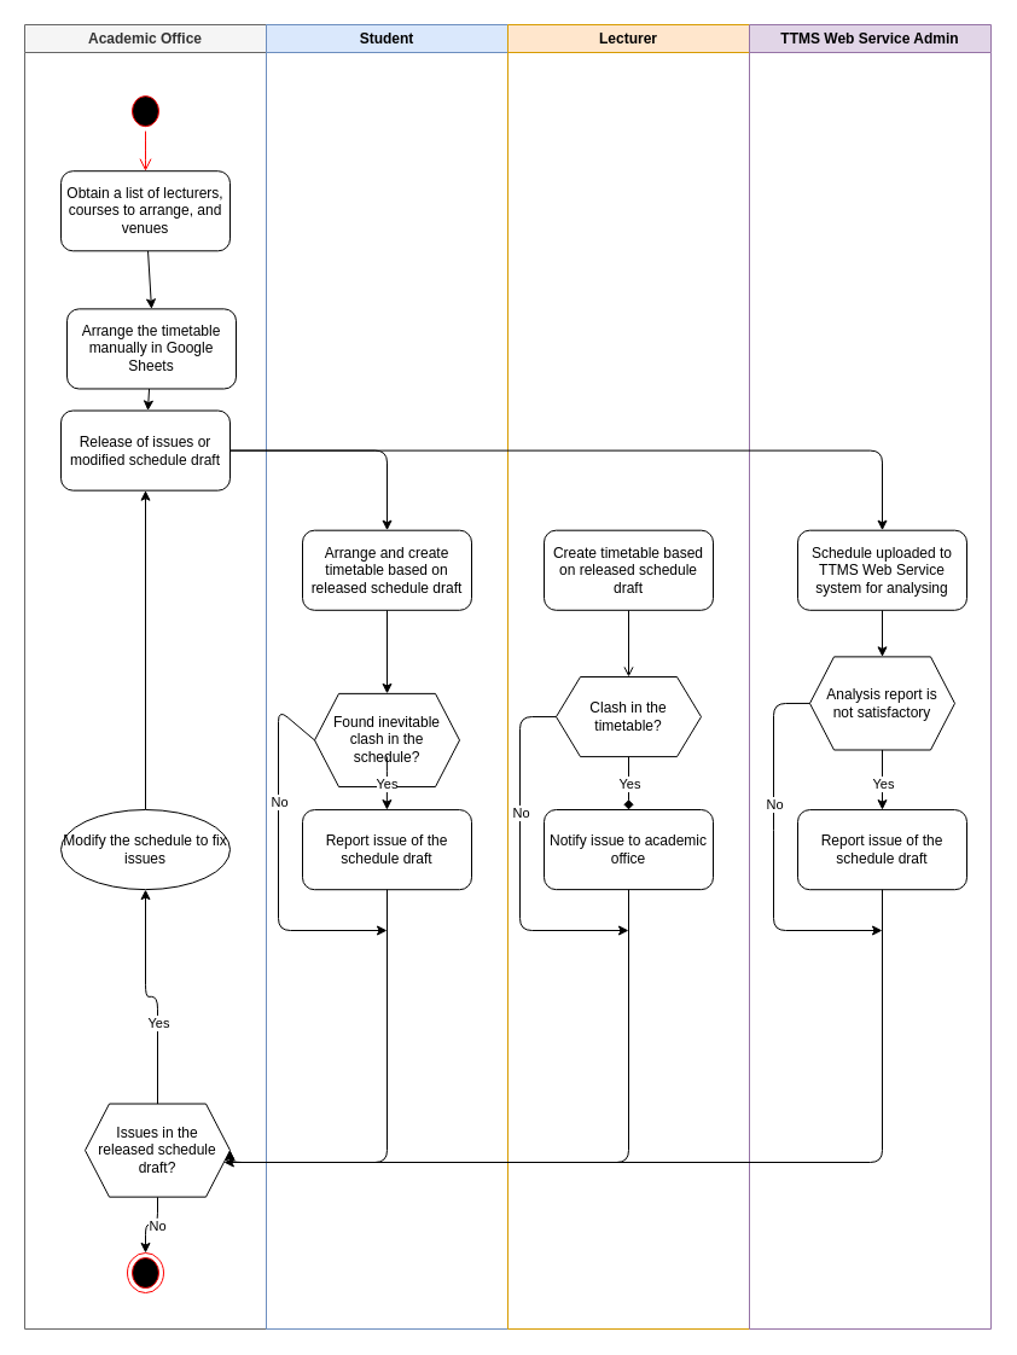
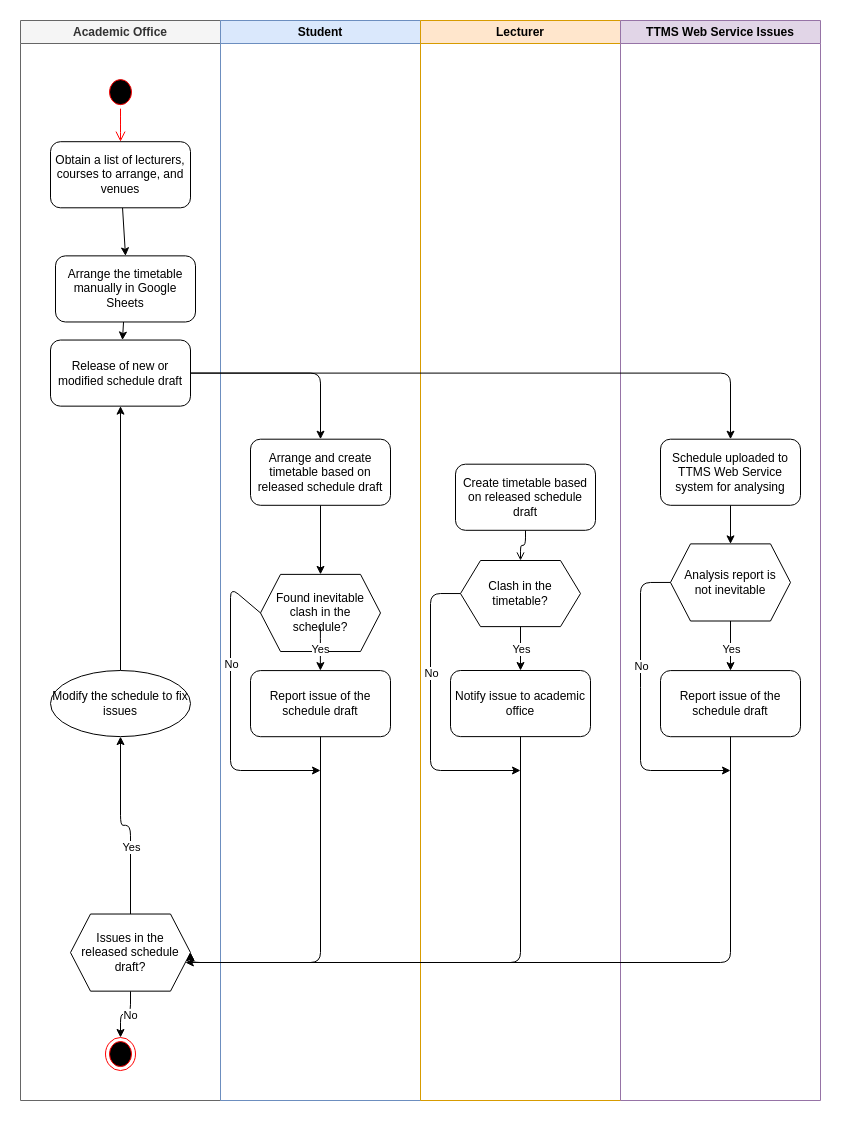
  <mxCell id="0" />
  <mxCell id="1" parent="0" />
  <mxCell id="2" value="" style="group" parent="1" vertex="1" connectable="0"><mxGeometry x="20" y="20" width="800" height="1080" as="geometry" /></mxCell>
  <mxCell id="3" value="" style="endArrow=classic;html=1;exitX=0;exitY=0.5;exitDx=0;exitDy=0;" parent="2" source="24" edge="1"><mxGeometry width="50" height="50" relative="1" as="geometry"><mxPoint x="290" y="710" as="sourcePoint" /><mxPoint x="300" y="750" as="targetPoint" /><Array as="points"><mxPoint x="210" y="567" /><mxPoint x="210" y="750" /></Array></mxGeometry></mxCell>
  <mxCell id="4" value="No" style="edgeLabel;html=1;align=center;verticalAlign=middle;resizable=0;points=[];" parent="3" vertex="1" connectable="0"><mxGeometry x="-0.258" relative="1" as="geometry"><mxPoint as="offset" /></mxGeometry></mxCell>
  <mxCell id="5" value="Academic Office" style="swimlane;whiteSpace=wrap;html=1;fillColor=#f5f5f5;fontColor=#333333;strokeColor=#666666;" parent="2" vertex="1"><mxGeometry width="200" height="1080" as="geometry" /></mxCell>
  <mxCell id="6" value="" style="ellipse;html=1;shape=startState;fillColor=#000000;strokeColor=#ff0000;" parent="5" vertex="1"><mxGeometry x="85" y="55.093" width="30" height="33.056" as="geometry" /></mxCell>
  <mxCell id="7" value="" style="edgeStyle=orthogonalEdgeStyle;html=1;verticalAlign=bottom;endArrow=open;endSize=8;strokeColor=#ff0000;" parent="5" source="6" edge="1"><mxGeometry relative="1" as="geometry"><mxPoint x="100" y="121.204" as="targetPoint" /></mxGeometry></mxCell>
  <mxCell id="8" value="" style="ellipse;html=1;shape=endState;fillColor=#000000;strokeColor=#ff0000;" parent="5" vertex="1"><mxGeometry x="85" y="1016.997" width="30" height="33.056" as="geometry" /></mxCell>
  <mxCell id="9" style="edgeStyle=none;html=1;entryX=0.5;entryY=0;entryDx=0;entryDy=0;" parent="5" source="10" target="12" edge="1"><mxGeometry relative="1" as="geometry" /></mxCell>
  <mxCell id="10" value="Obtain a list of lecturers, courses to arrange, and venues" style="rounded=1;whiteSpace=wrap;html=1;" parent="5" vertex="1"><mxGeometry x="30" y="121.204" width="140" height="66.111" as="geometry" /></mxCell>
  <mxCell id="11" style="edgeStyle=none;html=1;" parent="5" source="12" target="13" edge="1"><mxGeometry relative="1" as="geometry" /></mxCell>
  <mxCell id="12" value="Arrange the timetable manually in Google Sheets" style="rounded=1;whiteSpace=wrap;html=1;" parent="5" vertex="1"><mxGeometry x="35" y="235.37" width="140" height="66.111" as="geometry" /></mxCell>
- <mxCell id="13" value="Release of issues or modified schedule draft" style="rounded=1;whiteSpace=wrap;html=1;" parent="5" vertex="1"><mxGeometry x="30" y="319.537" width="140" height="66.111" as="geometry" /></mxCell>
+ <mxCell id="13" value="Release of new or modified schedule draft" style="rounded=1;whiteSpace=wrap;html=1;" parent="5" vertex="1"><mxGeometry x="30" y="319.537" width="140" height="66.111" as="geometry" /></mxCell>
  <mxCell id="14" style="edgeStyle=orthogonalEdgeStyle;html=1;" parent="5" source="18" target="20" edge="1"><mxGeometry relative="1" as="geometry" /></mxCell>
  <mxCell id="15" value="Yes" style="edgeLabel;html=1;align=center;verticalAlign=middle;resizable=0;points=[];" parent="14" vertex="1" connectable="0"><mxGeometry x="-0.28" relative="1" as="geometry"><mxPoint as="offset" /></mxGeometry></mxCell>
  <mxCell id="16" style="edgeStyle=orthogonalEdgeStyle;html=1;" parent="5" source="18" target="8" edge="1"><mxGeometry relative="1" as="geometry" /></mxCell>
  <mxCell id="17" value="No" style="edgeLabel;html=1;align=center;verticalAlign=middle;resizable=0;points=[];" parent="16" vertex="1" connectable="0"><mxGeometry x="-0.136" y="1" relative="1" as="geometry"><mxPoint as="offset" /></mxGeometry></mxCell>
  <mxCell id="18" value="Issues in the &lt;br&gt;released schedule draft?" style="shape=hexagon;perimeter=hexagonPerimeter2;whiteSpace=wrap;html=1;fixedSize=1;" parent="5" vertex="1"><mxGeometry x="50" y="893.519" width="120" height="77.13" as="geometry" /></mxCell>
  <mxCell id="19" style="edgeStyle=orthogonalEdgeStyle;html=1;" parent="5" source="20" target="13" edge="1"><mxGeometry relative="1" as="geometry" /></mxCell>
  <mxCell id="20" value="Modify the schedule to fix issues" style="ellipse;whiteSpace=wrap;html=1;" parent="5" vertex="1"><mxGeometry x="30" y="650.004" width="140" height="66.111" as="geometry" /></mxCell>
  <mxCell id="21" value="Student" style="swimlane;whiteSpace=wrap;html=1;fillColor=#dae8fc;strokeColor=#6c8ebf;" parent="2" vertex="1"><mxGeometry x="200" width="200" height="1080" as="geometry" /></mxCell>
  <mxCell id="22" style="edgeStyle=orthogonalEdgeStyle;html=1;entryX=0.5;entryY=0;entryDx=0;entryDy=0;" parent="21" source="23" target="24" edge="1"><mxGeometry relative="1" as="geometry" /></mxCell>
  <mxCell id="23" value="Arrange and create timetable based on released schedule draft" style="rounded=1;whiteSpace=wrap;html=1;" parent="21" vertex="1"><mxGeometry x="30" y="418.704" width="140" height="66.111" as="geometry" /></mxCell>
  <mxCell id="24" value="Found inevitable clash in&amp;nbsp;the schedule?" style="shape=hexagon;perimeter=hexagonPerimeter2;whiteSpace=wrap;html=1;fixedSize=1;" parent="21" vertex="1"><mxGeometry x="40" y="553.889" width="120" height="77.13" as="geometry" /></mxCell>
  <mxCell id="25" value="Report issue of the schedule draft" style="rounded=1;whiteSpace=wrap;html=1;" parent="21" vertex="1"><mxGeometry x="30" y="650.093" width="140" height="66.111" as="geometry" /></mxCell>
  <mxCell id="26" style="edgeStyle=orthogonalEdgeStyle;html=1;entryX=0.5;entryY=0;entryDx=0;entryDy=0;" parent="21" edge="1"><mxGeometry relative="1" as="geometry"><mxPoint x="99.89" y="606.019" as="sourcePoint" /><mxPoint x="99.89" y="650.093" as="targetPoint" /><Array as="points"><mxPoint x="99.89" y="617.037" /><mxPoint x="99.89" y="617.037" /></Array></mxGeometry></mxCell>
  <mxCell id="27" value="Yes" style="edgeLabel;html=1;align=center;verticalAlign=middle;resizable=0;points=[];" parent="26" vertex="1" connectable="0"><mxGeometry x="0.126" relative="1" as="geometry"><mxPoint y="-3" as="offset" /></mxGeometry></mxCell>
  <mxCell id="28" value="Lecturer" style="swimlane;whiteSpace=wrap;html=1;startSize=23;fillColor=#ffe6cc;strokeColor=#d79b00;" parent="2" vertex="1"><mxGeometry x="400" width="200" height="1080" as="geometry" /></mxCell>
  <mxCell id="29" style="edgeStyle=orthogonalEdgeStyle;html=1;endArrow=open;" parent="28" source="30" target="33" edge="1"><mxGeometry relative="1" as="geometry"><mxPoint x="100" y="528.889" as="targetPoint" /></mxGeometry></mxCell>
- <mxCell id="30" value="Create timetable based on released schedule draft" style="rounded=1;whiteSpace=wrap;html=1;" parent="28" vertex="1"><mxGeometry x="30" y="418.704" width="140" height="66.111" as="geometry" /></mxCell>
- <mxCell id="31" style="edgeStyle=orthogonalEdgeStyle;html=1;endArrow=diamond;" parent="28" source="33" target="34" edge="1"><mxGeometry relative="1" as="geometry" /></mxCell>
+ <mxCell id="30" value="Create timetable based on released schedule draft" style="rounded=1;whiteSpace=wrap;html=1;" parent="28" vertex="1"><mxGeometry x="35" y="443.704" width="140" height="66.111" as="geometry" /></mxCell>
+ <mxCell id="31" style="edgeStyle=orthogonalEdgeStyle;html=1;" parent="28" source="33" target="34" edge="1"><mxGeometry relative="1" as="geometry" /></mxCell>
  <mxCell id="32" value="Yes" style="edgeLabel;html=1;align=center;verticalAlign=middle;resizable=0;points=[];" parent="31" vertex="1" connectable="0"><mxGeometry x="0.25" relative="1" as="geometry"><mxPoint y="-5" as="offset" /></mxGeometry></mxCell>
  <mxCell id="33" value="Clash in the timetable?" style="shape=hexagon;perimeter=hexagonPerimeter2;whiteSpace=wrap;html=1;fixedSize=1;" parent="28" vertex="1"><mxGeometry x="40" y="540.003" width="120" height="66.111" as="geometry" /></mxCell>
  <mxCell id="34" value="Notify issue to academic office" style="rounded=1;whiteSpace=wrap;html=1;" parent="28" vertex="1"><mxGeometry x="30" y="649.998" width="140" height="66.111" as="geometry" /></mxCell>
  <mxCell id="35" value="" style="endArrow=classic;html=1;exitX=0;exitY=0.5;exitDx=0;exitDy=0;" parent="28" source="33" edge="1"><mxGeometry width="50" height="50" relative="1" as="geometry"><mxPoint x="40" y="680.454" as="sourcePoint" /><mxPoint x="100" y="750" as="targetPoint" /><Array as="points"><mxPoint x="10" y="573" /><mxPoint x="10" y="750" /></Array></mxGeometry></mxCell>
  <mxCell id="36" value="No" style="edgeLabel;html=1;align=center;verticalAlign=middle;resizable=0;points=[];" parent="35" vertex="1" connectable="0"><mxGeometry x="-0.258" relative="1" as="geometry"><mxPoint as="offset" /></mxGeometry></mxCell>
- <mxCell id="37" value="TTMS Web Service Admin" style="swimlane;whiteSpace=wrap;html=1;startSize=23;fillColor=#e1d5e7;strokeColor=#9673a6;" parent="2" vertex="1"><mxGeometry x="600" width="200" height="1080" as="geometry" /></mxCell>
+ <mxCell id="37" value="TTMS Web Service Issues" style="swimlane;whiteSpace=wrap;html=1;startSize=23;fillColor=#e1d5e7;strokeColor=#9673a6;" parent="2" vertex="1"><mxGeometry x="600" width="200" height="1080" as="geometry" /></mxCell>
  <mxCell id="38" style="edgeStyle=orthogonalEdgeStyle;html=1;entryX=0.5;entryY=0;entryDx=0;entryDy=0;" parent="37" source="39" target="42" edge="1"><mxGeometry relative="1" as="geometry" /></mxCell>
  <mxCell id="39" value="Schedule uploaded to TTMS Web Service system for analysing" style="rounded=1;whiteSpace=wrap;html=1;" parent="37" vertex="1"><mxGeometry x="40" y="418.704" width="140" height="66.111" as="geometry" /></mxCell>
  <mxCell id="40" style="edgeStyle=orthogonalEdgeStyle;html=1;" parent="37" source="42" target="43" edge="1"><mxGeometry relative="1" as="geometry" /></mxCell>
  <mxCell id="41" value="Yes" style="edgeLabel;html=1;align=center;verticalAlign=middle;resizable=0;points=[];" parent="40" vertex="1" connectable="0"><mxGeometry x="0.147" y="1" relative="1" as="geometry"><mxPoint x="-1" as="offset" /></mxGeometry></mxCell>
- <mxCell id="42" value="Analysis report is &lt;br&gt;not satisfactory" style="shape=hexagon;perimeter=hexagonPerimeter2;whiteSpace=wrap;html=1;fixedSize=1;" parent="37" vertex="1"><mxGeometry x="50" y="523.38" width="120" height="77.13" as="geometry" /></mxCell>
+ <mxCell id="42" value="Analysis report is &lt;br&gt;not inevitable" style="shape=hexagon;perimeter=hexagonPerimeter2;whiteSpace=wrap;html=1;fixedSize=1;" parent="37" vertex="1"><mxGeometry x="50" y="523.38" width="120" height="77.13" as="geometry" /></mxCell>
  <mxCell id="43" value="Report issue of the schedule draft" style="rounded=1;whiteSpace=wrap;html=1;" parent="37" vertex="1"><mxGeometry x="40" y="650.093" width="140" height="66.111" as="geometry" /></mxCell>
  <mxCell id="44" value="" style="endArrow=classic;html=1;exitX=0;exitY=0.5;exitDx=0;exitDy=0;" parent="37" source="42" edge="1"><mxGeometry width="50" height="50" relative="1" as="geometry"><mxPoint x="50" y="570.148" as="sourcePoint" /><mxPoint x="110" y="750" as="targetPoint" /><Array as="points"><mxPoint x="20" y="562" /><mxPoint x="20" y="657" /><mxPoint x="20" y="750" /></Array></mxGeometry></mxCell>
  <mxCell id="45" value="No" style="edgeLabel;html=1;align=center;verticalAlign=middle;resizable=0;points=[];" parent="44" vertex="1" connectable="0"><mxGeometry x="-0.258" relative="1" as="geometry"><mxPoint as="offset" /></mxGeometry></mxCell>
  <mxCell id="46" style="edgeStyle=orthogonalEdgeStyle;html=1;entryX=0.5;entryY=0;entryDx=0;entryDy=0;" parent="2" source="13" target="23" edge="1"><mxGeometry relative="1" as="geometry" /></mxCell>
  <mxCell id="47" style="edgeStyle=orthogonalEdgeStyle;html=1;" parent="2" source="13" target="39" edge="1"><mxGeometry relative="1" as="geometry" /></mxCell>
  <mxCell id="48" style="edgeStyle=orthogonalEdgeStyle;html=1;" parent="2" source="25" target="18" edge="1"><mxGeometry relative="1" as="geometry"><Array as="points"><mxPoint x="300" y="942" /></Array></mxGeometry></mxCell>
  <mxCell id="49" style="edgeStyle=orthogonalEdgeStyle;html=1;entryX=1;entryY=0.5;entryDx=0;entryDy=0;" parent="2" source="34" target="18" edge="1"><mxGeometry relative="1" as="geometry"><Array as="points"><mxPoint x="500" y="942" /></Array></mxGeometry></mxCell>
  <mxCell id="50" style="edgeStyle=orthogonalEdgeStyle;html=1;entryX=1;entryY=0.5;entryDx=0;entryDy=0;" parent="2" source="43" target="18" edge="1"><mxGeometry relative="1" as="geometry"><Array as="points"><mxPoint x="710" y="942" /></Array></mxGeometry></mxCell>
